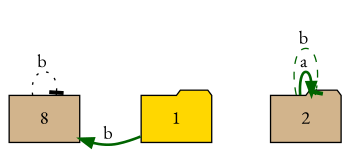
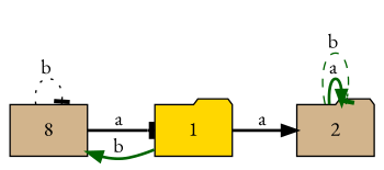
  digraph {
    fontname="EB Garamond"
    rankdir=LR
    node [fillcolor=tan fontname="EB Garamond" shape=folder style=filled]
    edge [arrowhead=tee color=black fontname="EB Garamond" style=bold]
    n1 [label=8 shape=box]
    1 [fillcolor=gold]
    2
    n1 -> n1 [label="b " style=dotted]
+   n1 -> 1 [label="a "]
    1 -> n1 [arrowhead=normal color=darkgreen label="b "]
+   1 -> 2 [arrowhead=normal label="a "]
    2 -> 2 [arrowhead=normal color=darkgreen label="a "]
    2 -> 2 [color=darkgreen label="b " style=dashed]
  }
